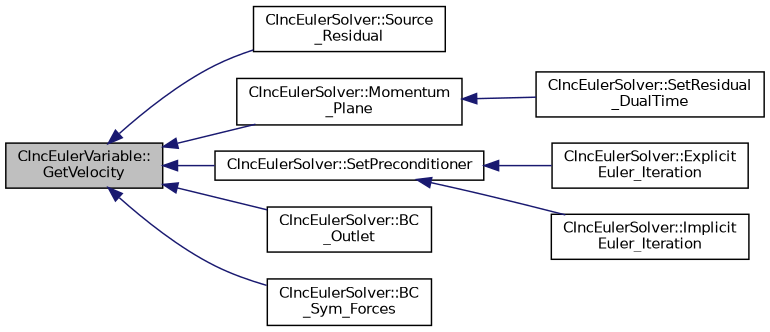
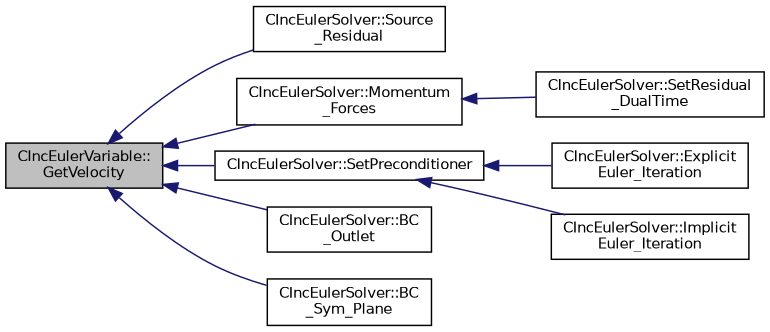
  digraph {
    rankdir=LR
    node [color=black fillcolor=white fontname=Helvetica fontsize=10 shape=record style=filled]
    edge [color=midnightblue dir=back fontname=Helvetica fontsize=10 labelfontname=Helvetica labelfontsize=10 style=solid]
    n1 [fillcolor=grey75 fontcolor=black height=0.2 label="CIncEulerVariable::\lGetVelocity" width=0.4]
    n2 [height=0.2 label="CIncEulerSolver::Source\l_Residual" width=0.4]
-   n3 [height=0.2 label="CIncEulerSolver::Momentum\l_Plane" width=0.4]
+   n3 [height=0.2 label="CIncEulerSolver::Momentum\l_Forces" width=0.4]
    n4 [height=0.2 label="CIncEulerSolver::SetPreconditioner" width=0.4]
    n5 [height=0.2 label="CIncEulerSolver::BC\l_Outlet" width=0.4]
-   n6 [height=0.2 label="CIncEulerSolver::BC\l_Sym_Forces" width=0.4]
+   n6 [height=0.2 label="CIncEulerSolver::BC\l_Sym_Plane" width=0.4]
    n7 [height=0.2 label="CIncEulerSolver::SetResidual\l_DualTime" width=0.4]
    n8 [height=0.2 label="CIncEulerSolver::Explicit\lEuler_Iteration" width=0.4]
    n9 [height=0.2 label="CIncEulerSolver::Implicit\lEuler_Iteration" width=0.4]
    n1 -> n2
    n1 -> n3
    n1 -> n4
    n1 -> n5
    n1 -> n6
    n3 -> n7
    n4 -> n8
    n4 -> n9
  }
